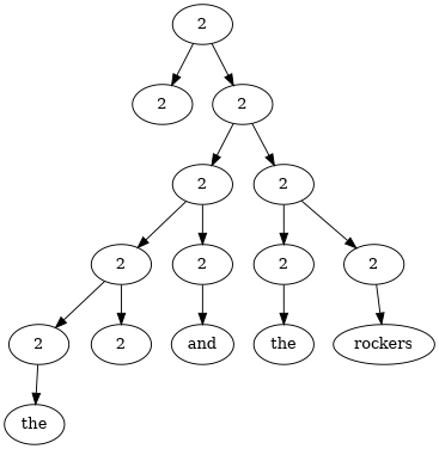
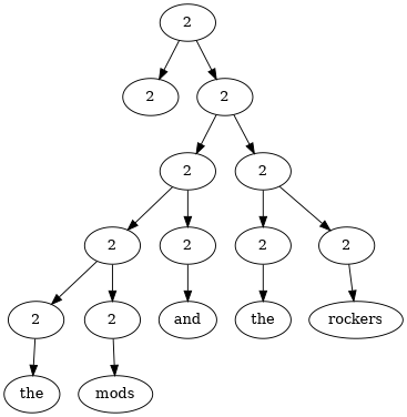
  digraph {
    n1 [label=2]
    n2 [label=2]
    n3 [label=2]
    n4 [label=2]
    n5 [label=2]
    n6 [label=2]
    n7 [label=2]
    n8 [label=2]
    n9 [label=2]
    n10 [label=2]
    n11 [label=2]
    n12 [label=and]
    n13 [label=the]
    n14 [label=rockers]
    n15 [label=the]
+   n16 [label=mods]
    n1 -> n2
    n1 -> n3
    n3 -> n4
    n3 -> n5
    n4 -> n6
    n4 -> n7
    n5 -> n8
    n5 -> n9
    n6 -> n10
    n6 -> n11
    n7 -> n12
    n8 -> n13
    n9 -> n14
    n10 -> n15
+   n11 -> n16
  }
